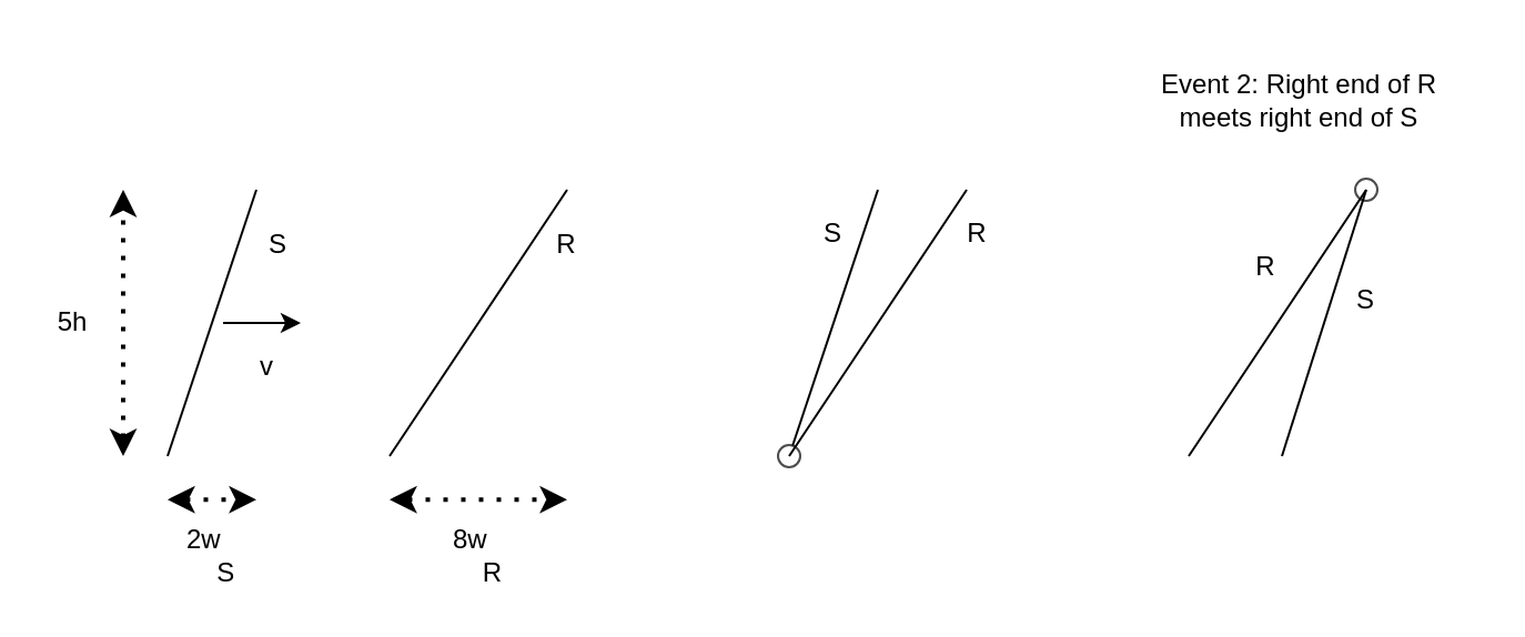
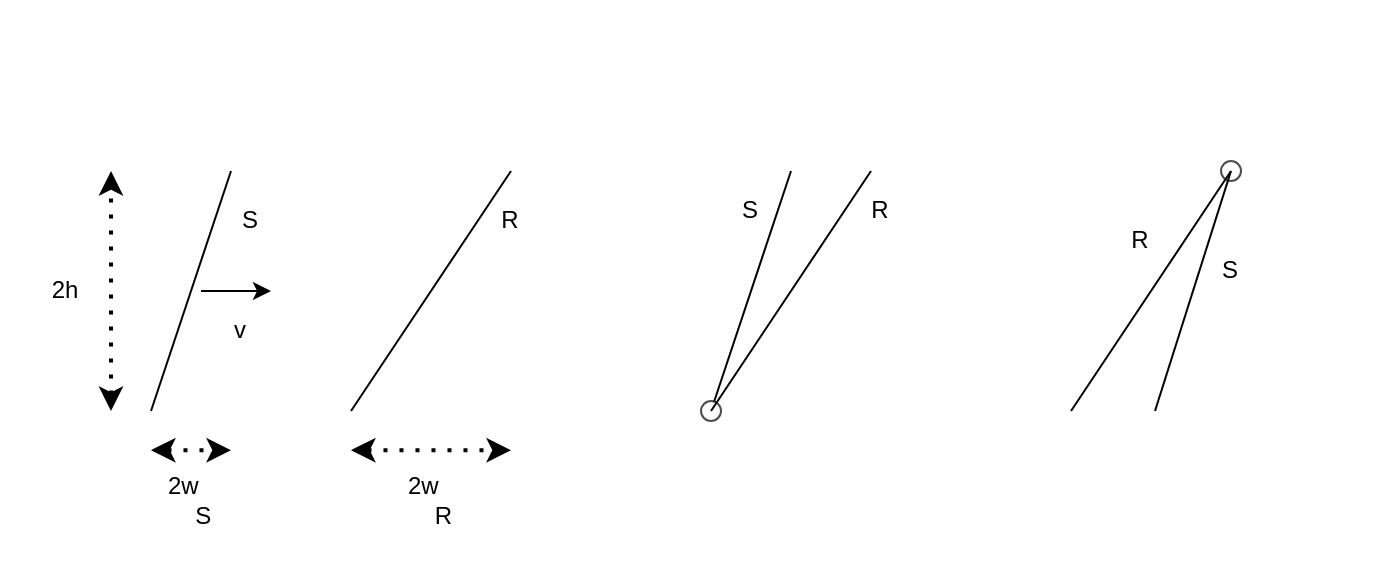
  <mxCell id="0" />
  <mxCell id="1" parent="0" />
  <mxCell id="2" value="" style="ellipse;whiteSpace=wrap;html=1;aspect=fixed;opacity=70;" vertex="1" parent="1"><mxGeometry x="350" y="200" width="10" height="10" as="geometry" /></mxCell>
  <mxCell id="3" value="" style="ellipse;whiteSpace=wrap;html=1;aspect=fixed;opacity=70;" vertex="1" parent="1"><mxGeometry x="610" y="80" width="10" height="10" as="geometry" /></mxCell>
  <mxCell id="4" value="R" style="rounded=0;whiteSpace=wrap;html=1;strokeColor=none;" vertex="1" parent="1"><mxGeometry x="215" y="95" width="80" height="30" as="geometry" /></mxCell>
  <mxCell id="5" value="S" style="rounded=0;whiteSpace=wrap;html=1;strokeColor=none;" vertex="1" parent="1"><mxGeometry x="105" y="95" width="40" height="30" as="geometry" /></mxCell>
- <mxCell id="6" value="Event 2: Right end of R meets right end of S" style="rounded=0;whiteSpace=wrap;html=1;strokeColor=none;" vertex="1" parent="1"><mxGeometry x="505" y="20" width="160" height="50" as="geometry" /></mxCell>
  <mxCell id="7" value="" style="endArrow=none;html=1;rounded=0;" edge="1" parent="1"><mxGeometry width="50" height="50" relative="1" as="geometry"><mxPoint x="175" y="205" as="sourcePoint" /><mxPoint x="255" y="85" as="targetPoint" /></mxGeometry></mxCell>
  <mxCell id="8" value="" style="endArrow=none;html=1;rounded=0;" edge="1" parent="1"><mxGeometry width="50" height="50" relative="1" as="geometry"><mxPoint x="75" y="205" as="sourcePoint" /><mxPoint x="115" y="85" as="targetPoint" /></mxGeometry></mxCell>
  <mxCell id="9" value="R" style="rounded=0;whiteSpace=wrap;html=1;strokeColor=none;" vertex="1" parent="1"><mxGeometry x="400" y="90" width="80" height="30" as="geometry" /></mxCell>
  <mxCell id="10" value="S" style="rounded=0;whiteSpace=wrap;html=1;strokeColor=none;" vertex="1" parent="1"><mxGeometry x="355" y="90" width="40" height="30" as="geometry" /></mxCell>
  <mxCell id="11" value="" style="endArrow=none;html=1;rounded=0;" edge="1" parent="1"><mxGeometry width="50" height="50" relative="1" as="geometry"><mxPoint x="355" y="205" as="sourcePoint" /><mxPoint x="435" y="85" as="targetPoint" /></mxGeometry></mxCell>
  <mxCell id="12" value="" style="endArrow=none;html=1;rounded=0;" edge="1" parent="1" source="2"><mxGeometry width="50" height="50" relative="1" as="geometry"><mxPoint x="355" y="205" as="sourcePoint" /><mxPoint x="395" y="85" as="targetPoint" /></mxGeometry></mxCell>
  <mxCell id="13" value="" style="endArrow=none;html=1;rounded=0;" edge="1" parent="1" target="2"><mxGeometry width="50" height="50" relative="1" as="geometry"><mxPoint x="355" y="205" as="sourcePoint" /><mxPoint x="395" y="85" as="targetPoint" /></mxGeometry></mxCell>
  <mxCell id="14" value="R" style="rounded=0;whiteSpace=wrap;html=1;strokeColor=none;" vertex="1" parent="1"><mxGeometry x="530" y="105" width="80" height="30" as="geometry" /></mxCell>
  <mxCell id="15" value="S" style="rounded=0;whiteSpace=wrap;html=1;strokeColor=none;" vertex="1" parent="1"><mxGeometry x="595" y="120" width="40" height="30" as="geometry" /></mxCell>
  <mxCell id="16" value="" style="endArrow=none;html=1;rounded=0;" edge="1" parent="1"><mxGeometry width="50" height="50" relative="1" as="geometry"><mxPoint x="535" y="205" as="sourcePoint" /><mxPoint x="615" y="85" as="targetPoint" /></mxGeometry></mxCell>
  <mxCell id="17" value="" style="endArrow=none;html=1;rounded=0;" edge="1" parent="1" source="3"><mxGeometry width="50" height="50" relative="1" as="geometry"><mxPoint x="577" y="200" as="sourcePoint" /><mxPoint x="615" y="85" as="targetPoint" /></mxGeometry></mxCell>
  <mxCell id="18" value="" style="endArrow=none;html=1;rounded=0;" edge="1" parent="1"><mxGeometry width="50" height="50" relative="1" as="geometry"><mxPoint x="577" y="205" as="sourcePoint" /><mxPoint x="615" y="85" as="targetPoint" /></mxGeometry></mxCell>
  <mxCell id="19" value="" style="endArrow=classic;html=1;rounded=0;" edge="1" parent="1"><mxGeometry width="50" height="50" relative="1" as="geometry"><mxPoint x="100" y="145" as="sourcePoint" /><mxPoint x="135" y="145" as="targetPoint" /></mxGeometry></mxCell>
  <mxCell id="20" value="2w&amp;nbsp;&amp;nbsp;&lt;div&gt;&amp;nbsp; &amp;nbsp; S&lt;/div&gt;" style="rounded=0;whiteSpace=wrap;html=1;strokeColor=none;" vertex="1" parent="1"><mxGeometry x="75" y="235" width="40" height="30" as="geometry" /></mxCell>
- <mxCell id="21" value="8w&amp;nbsp;&amp;nbsp;&lt;div&gt;&amp;nbsp; &amp;nbsp; R&lt;/div&gt;" style="rounded=0;whiteSpace=wrap;html=1;strokeColor=none;" vertex="1" parent="1"><mxGeometry x="175" y="235" width="80" height="30" as="geometry" /></mxCell>
+ <mxCell id="21" value="2w&amp;nbsp;&amp;nbsp;&lt;div&gt;&amp;nbsp; &amp;nbsp; R&lt;/div&gt;" style="rounded=0;whiteSpace=wrap;html=1;strokeColor=none;" vertex="1" parent="1"><mxGeometry x="175" y="235" width="80" height="30" as="geometry" /></mxCell>
  <mxCell id="22" value="" style="endArrow=classic;startArrow=classic;dashed=1;html=1;dashPattern=1 3;strokeWidth=2;rounded=0;" edge="1" parent="1"><mxGeometry width="50" height="50" relative="1" as="geometry"><mxPoint x="75" y="224.58" as="sourcePoint" /><mxPoint x="115" y="224.58" as="targetPoint" /></mxGeometry></mxCell>
  <mxCell id="23" value="" style="endArrow=classic;startArrow=classic;dashed=1;html=1;dashPattern=1 3;strokeWidth=2;rounded=0;" edge="1" parent="1"><mxGeometry width="50" height="50" relative="1" as="geometry"><mxPoint x="175" y="224.58" as="sourcePoint" /><mxPoint x="255" y="224.58" as="targetPoint" /></mxGeometry></mxCell>
  <mxCell id="24" value="" style="endArrow=classic;startArrow=classic;dashed=1;html=1;dashPattern=1 3;strokeWidth=2;rounded=0;" edge="1" parent="1"><mxGeometry width="50" height="50" relative="1" as="geometry"><mxPoint x="55" y="205" as="sourcePoint" /><mxPoint x="55" y="85" as="targetPoint" /></mxGeometry></mxCell>
- <mxCell id="25" value="5h" style="rounded=0;whiteSpace=wrap;html=1;strokeColor=none;" vertex="1" parent="1"><mxGeometry x="20" y="85" width="25" height="120" as="geometry" /></mxCell>
+ <mxCell id="25" value="2h" style="rounded=0;whiteSpace=wrap;html=1;strokeColor=none;" vertex="1" parent="1"><mxGeometry x="20" y="85" width="25" height="120" as="geometry" /></mxCell>
  <mxCell id="26" value="v" style="rounded=0;whiteSpace=wrap;html=1;strokeColor=none;" vertex="1" parent="1"><mxGeometry x="100" y="150" width="40" height="30" as="geometry" /></mxCell>
